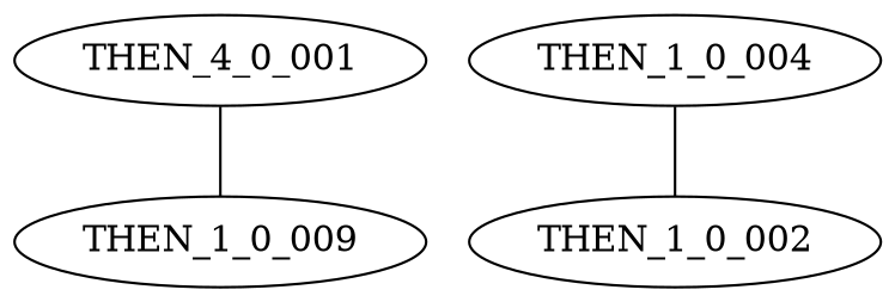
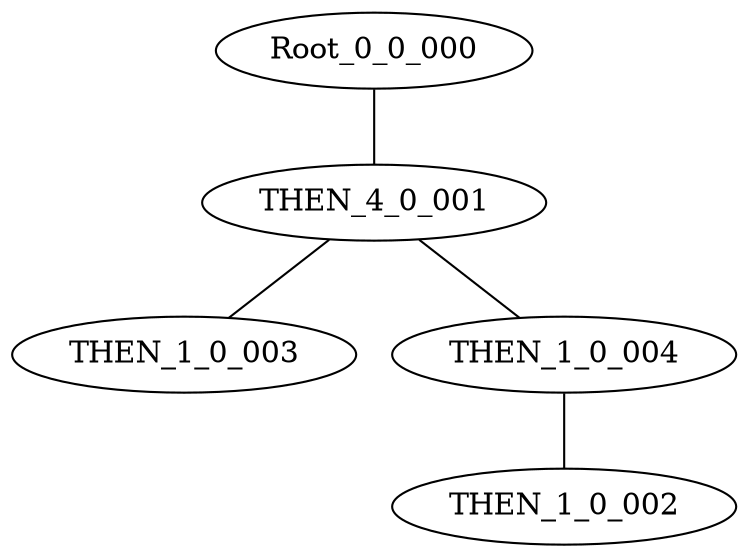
  digraph {
    edge [arrowhead=none shape=box]
    n1 [label=THEN_4_0_001]
-   THEN_1_0_003 [label=THEN_1_0_009]
+   THEN_1_0_003
    THEN_1_0_004
    THEN_1_0_002
+   Root_0_0_000
    n1 -> THEN_1_0_003
+   n1 -> THEN_1_0_004
    THEN_1_0_004 -> THEN_1_0_002
+   Root_0_0_000 -> n1
  }
